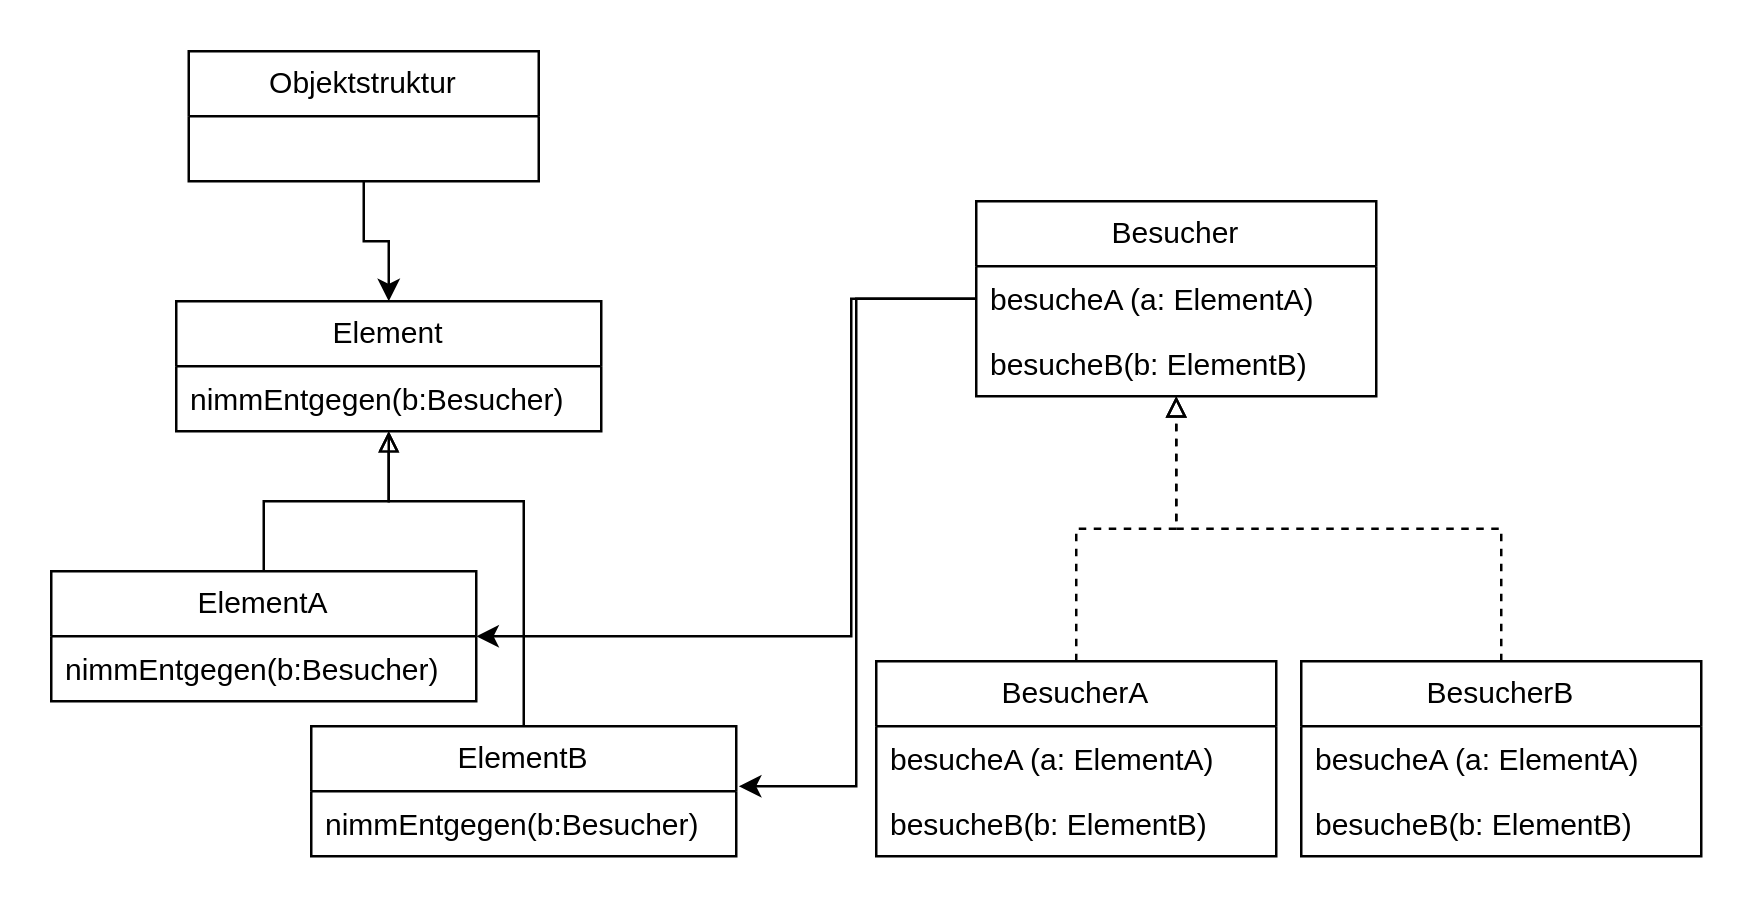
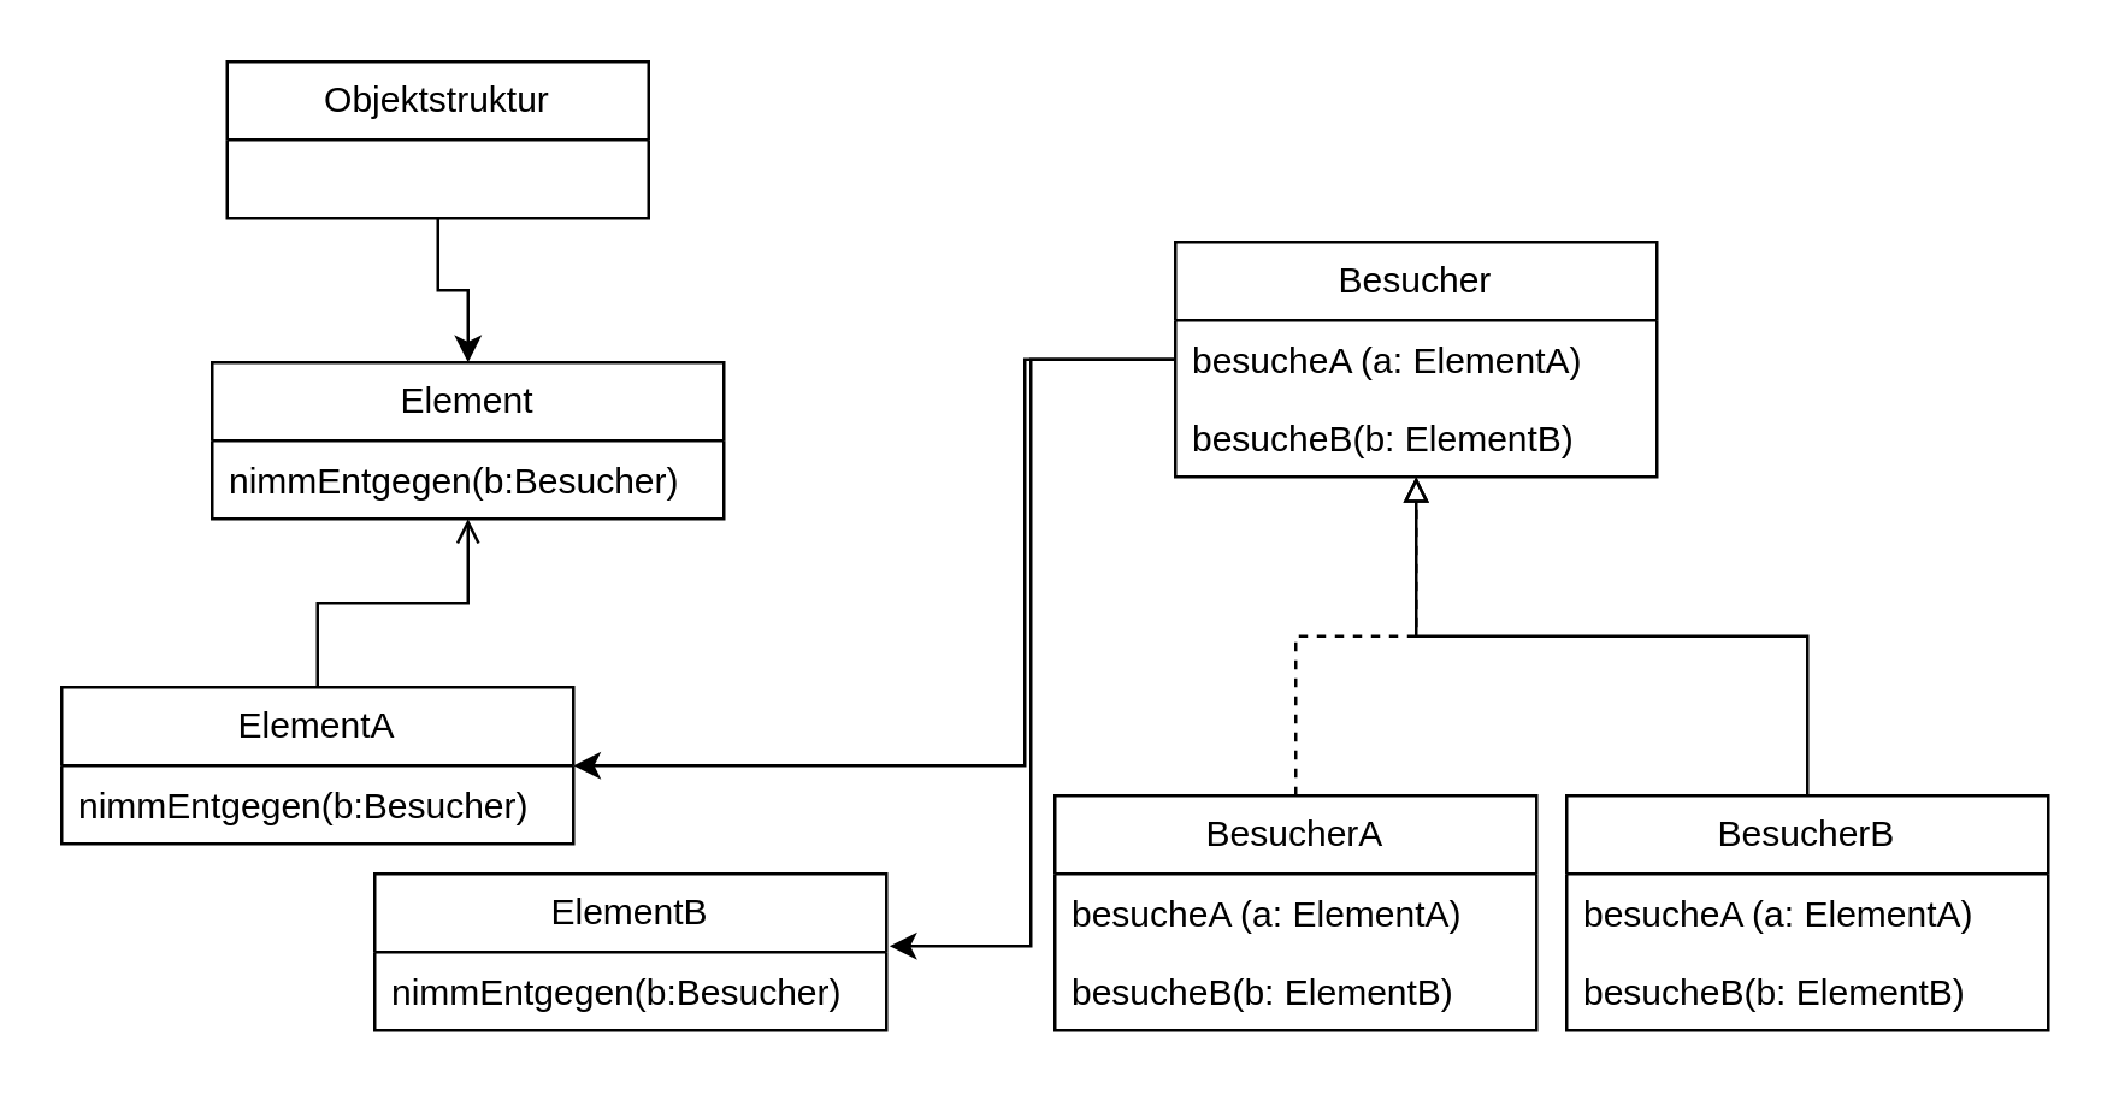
  <mxCell id="0" />
  <mxCell id="1" parent="0" />
  <mxCell id="2" style="edgeStyle=orthogonalEdgeStyle;rounded=0;orthogonalLoop=1;jettySize=auto;html=1;exitX=0.5;exitY=1;exitDx=0;exitDy=0;entryX=0.5;entryY=0;entryDx=0;entryDy=0;" parent="1" source="3" target="4" edge="1"><mxGeometry relative="1" as="geometry" /></mxCell>
  <mxCell id="3" value="Objektstruktur" style="swimlane;fontStyle=0;childLayout=stackLayout;horizontal=1;startSize=26;fillColor=none;horizontalStack=0;resizeParent=1;resizeParentMax=0;resizeLast=0;collapsible=1;marginBottom=0;whiteSpace=wrap;html=1;" parent="1" vertex="1"><mxGeometry x="75" y="20" width="140" height="52" as="geometry" /></mxCell>
  <mxCell id="4" value="Element" style="swimlane;fontStyle=0;childLayout=stackLayout;horizontal=1;startSize=26;fillColor=none;horizontalStack=0;resizeParent=1;resizeParentMax=0;resizeLast=0;collapsible=1;marginBottom=0;whiteSpace=wrap;html=1;" parent="1" vertex="1"><mxGeometry x="70" y="120" width="170" height="52" as="geometry" /></mxCell>
  <mxCell id="5" value="nimmEntgegen(b:Besucher)" style="text;strokeColor=none;fillColor=none;align=left;verticalAlign=top;spacingLeft=4;spacingRight=4;overflow=hidden;rotatable=0;points=[[0,0.5],[1,0.5]];portConstraint=eastwest;whiteSpace=wrap;html=1;" parent="4" vertex="1"><mxGeometry y="26" width="170" height="26" as="geometry" /></mxCell>
  <mxCell id="6" style="edgeStyle=orthogonalEdgeStyle;rounded=0;orthogonalLoop=1;jettySize=auto;html=1;exitX=0.5;exitY=0;exitDx=0;exitDy=0;endArrow=open;endFill=0;" parent="1" source="7" target="4" edge="1"><mxGeometry relative="1" as="geometry" /></mxCell>
  <mxCell id="7" value="ElementA" style="swimlane;fontStyle=0;childLayout=stackLayout;horizontal=1;startSize=26;fillColor=none;horizontalStack=0;resizeParent=1;resizeParentMax=0;resizeLast=0;collapsible=1;marginBottom=0;whiteSpace=wrap;html=1;" parent="1" vertex="1"><mxGeometry x="20" y="228" width="170" height="52" as="geometry" /></mxCell>
  <mxCell id="8" value="nimmEntgegen(b:Besucher)" style="text;strokeColor=none;fillColor=none;align=left;verticalAlign=top;spacingLeft=4;spacingRight=4;overflow=hidden;rotatable=0;points=[[0,0.5],[1,0.5]];portConstraint=eastwest;whiteSpace=wrap;html=1;" parent="7" vertex="1"><mxGeometry y="26" width="170" height="26" as="geometry" /></mxCell>
- <mxCell id="9" style="edgeStyle=orthogonalEdgeStyle;rounded=0;orthogonalLoop=1;jettySize=auto;html=1;endArrow=block;endFill=0;" parent="1" source="10" target="4" edge="1"><mxGeometry relative="1" as="geometry"><Array as="points"><mxPoint x="209" y="200" /><mxPoint x="155" y="200" /></Array></mxGeometry></mxCell>
  <mxCell id="10" value="ElementB" style="swimlane;fontStyle=0;childLayout=stackLayout;horizontal=1;startSize=26;fillColor=none;horizontalStack=0;resizeParent=1;resizeParentMax=0;resizeLast=0;collapsible=1;marginBottom=0;whiteSpace=wrap;html=1;" parent="1" vertex="1"><mxGeometry x="124" y="290" width="170" height="52" as="geometry" /></mxCell>
  <mxCell id="11" value="nimmEntgegen(b:Besucher)" style="text;strokeColor=none;fillColor=none;align=left;verticalAlign=top;spacingLeft=4;spacingRight=4;overflow=hidden;rotatable=0;points=[[0,0.5],[1,0.5]];portConstraint=eastwest;whiteSpace=wrap;html=1;" parent="10" vertex="1"><mxGeometry y="26" width="170" height="26" as="geometry" /></mxCell>
  <mxCell id="12" value="Besucher" style="swimlane;fontStyle=0;childLayout=stackLayout;horizontal=1;startSize=26;fillColor=none;horizontalStack=0;resizeParent=1;resizeParentMax=0;resizeLast=0;collapsible=1;marginBottom=0;whiteSpace=wrap;html=1;" parent="1" vertex="1"><mxGeometry x="390" y="80" width="160" height="78" as="geometry" /></mxCell>
  <mxCell id="13" value="besucheA (a: ElementA)" style="text;strokeColor=none;fillColor=none;align=left;verticalAlign=top;spacingLeft=4;spacingRight=4;overflow=hidden;rotatable=0;points=[[0,0.5],[1,0.5]];portConstraint=eastwest;whiteSpace=wrap;html=1;" parent="12" vertex="1"><mxGeometry y="26" width="160" height="26" as="geometry" /></mxCell>
  <mxCell id="14" value="besucheB(b: ElementB)" style="text;strokeColor=none;fillColor=none;align=left;verticalAlign=top;spacingLeft=4;spacingRight=4;overflow=hidden;rotatable=0;points=[[0,0.5],[1,0.5]];portConstraint=eastwest;whiteSpace=wrap;html=1;" parent="12" vertex="1"><mxGeometry y="52" width="160" height="26" as="geometry" /></mxCell>
  <mxCell id="15" style="edgeStyle=orthogonalEdgeStyle;rounded=0;orthogonalLoop=1;jettySize=auto;html=1;entryX=1;entryY=0.5;entryDx=0;entryDy=0;" parent="1" source="13" target="7" edge="1"><mxGeometry relative="1" as="geometry"><Array as="points"><mxPoint x="340" y="119" /><mxPoint x="340" y="254" /></Array></mxGeometry></mxCell>
  <mxCell id="16" style="edgeStyle=orthogonalEdgeStyle;rounded=0;orthogonalLoop=1;jettySize=auto;html=1;entryX=1.006;entryY=-0.077;entryDx=0;entryDy=0;entryPerimeter=0;" parent="1" source="13" target="11" edge="1"><mxGeometry relative="1" as="geometry" /></mxCell>
  <mxCell id="17" style="edgeStyle=orthogonalEdgeStyle;rounded=0;orthogonalLoop=1;jettySize=auto;html=1;endArrow=block;endFill=0;dashed=1;" parent="1" source="18" target="12" edge="1"><mxGeometry relative="1" as="geometry" /></mxCell>
  <mxCell id="18" value="BesucherA" style="swimlane;fontStyle=0;childLayout=stackLayout;horizontal=1;startSize=26;fillColor=none;horizontalStack=0;resizeParent=1;resizeParentMax=0;resizeLast=0;collapsible=1;marginBottom=0;whiteSpace=wrap;html=1;" parent="1" vertex="1"><mxGeometry x="350" y="264" width="160" height="78" as="geometry" /></mxCell>
  <mxCell id="19" value="besucheA (a: ElementA)" style="text;strokeColor=none;fillColor=none;align=left;verticalAlign=top;spacingLeft=4;spacingRight=4;overflow=hidden;rotatable=0;points=[[0,0.5],[1,0.5]];portConstraint=eastwest;whiteSpace=wrap;html=1;" parent="18" vertex="1"><mxGeometry y="26" width="160" height="26" as="geometry" /></mxCell>
  <mxCell id="20" value="besucheB(b: ElementB)" style="text;strokeColor=none;fillColor=none;align=left;verticalAlign=top;spacingLeft=4;spacingRight=4;overflow=hidden;rotatable=0;points=[[0,0.5],[1,0.5]];portConstraint=eastwest;whiteSpace=wrap;html=1;" parent="18" vertex="1"><mxGeometry y="52" width="160" height="26" as="geometry" /></mxCell>
- <mxCell id="21" style="edgeStyle=orthogonalEdgeStyle;rounded=0;orthogonalLoop=1;jettySize=auto;html=1;endArrow=block;endFill=0;dashed=1;" parent="1" source="22" target="12" edge="1"><mxGeometry relative="1" as="geometry" /></mxCell>
+ <mxCell id="21" style="edgeStyle=orthogonalEdgeStyle;rounded=0;orthogonalLoop=1;jettySize=auto;html=1;endArrow=block;endFill=0;" parent="1" source="22" target="12" edge="1"><mxGeometry relative="1" as="geometry" /></mxCell>
  <mxCell id="22" value="BesucherB" style="swimlane;fontStyle=0;childLayout=stackLayout;horizontal=1;startSize=26;fillColor=none;horizontalStack=0;resizeParent=1;resizeParentMax=0;resizeLast=0;collapsible=1;marginBottom=0;whiteSpace=wrap;html=1;" parent="1" vertex="1"><mxGeometry x="520" y="264" width="160" height="78" as="geometry" /></mxCell>
  <mxCell id="23" value="besucheA (a: ElementA)" style="text;strokeColor=none;fillColor=none;align=left;verticalAlign=top;spacingLeft=4;spacingRight=4;overflow=hidden;rotatable=0;points=[[0,0.5],[1,0.5]];portConstraint=eastwest;whiteSpace=wrap;html=1;" parent="22" vertex="1"><mxGeometry y="26" width="160" height="26" as="geometry" /></mxCell>
  <mxCell id="24" value="besucheB(b: ElementB)" style="text;strokeColor=none;fillColor=none;align=left;verticalAlign=top;spacingLeft=4;spacingRight=4;overflow=hidden;rotatable=0;points=[[0,0.5],[1,0.5]];portConstraint=eastwest;whiteSpace=wrap;html=1;" parent="22" vertex="1"><mxGeometry y="52" width="160" height="26" as="geometry" /></mxCell>
